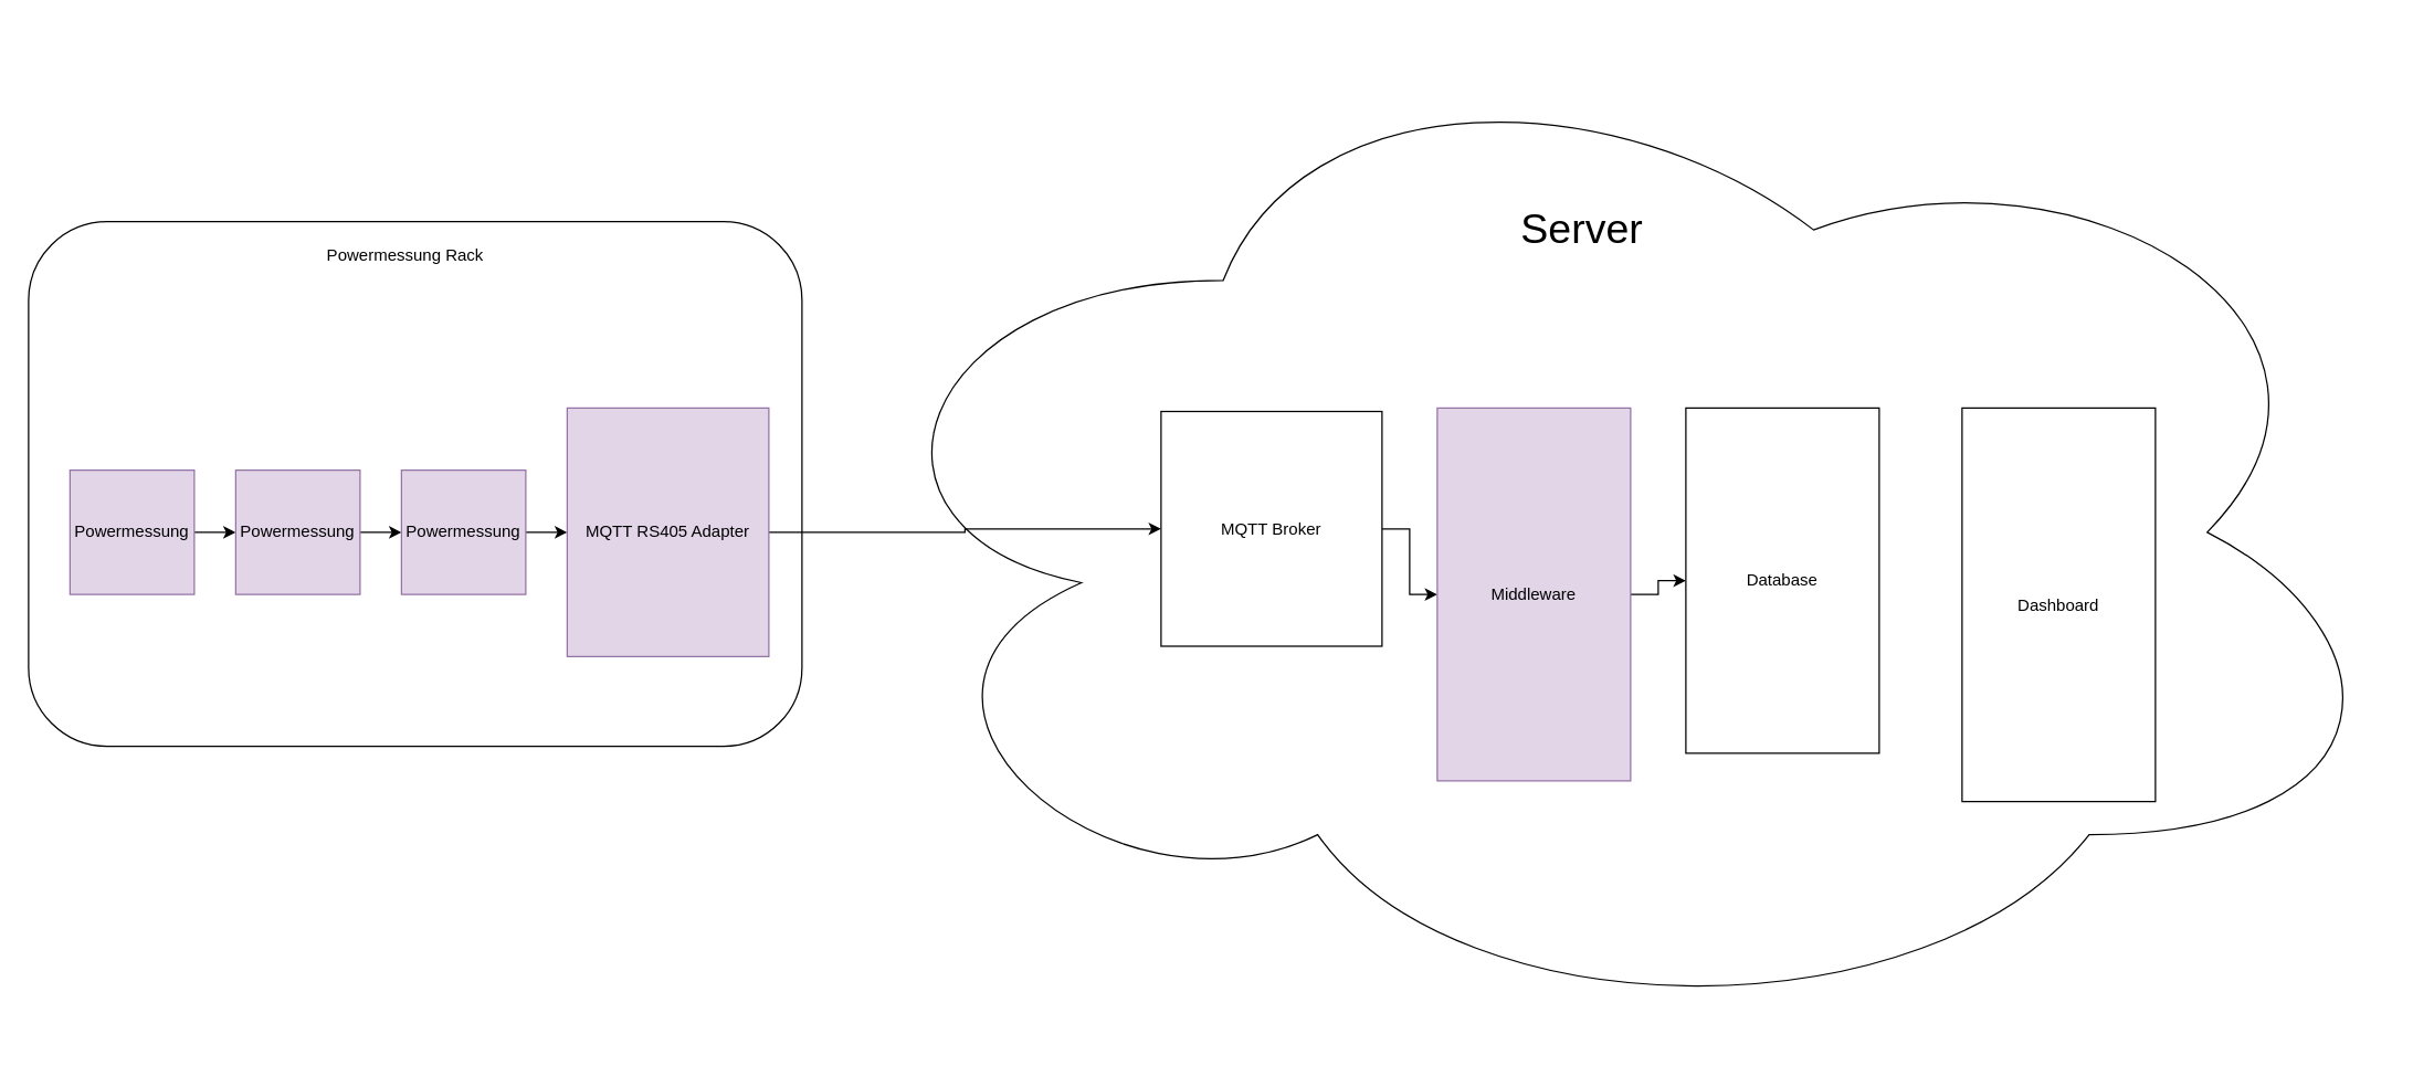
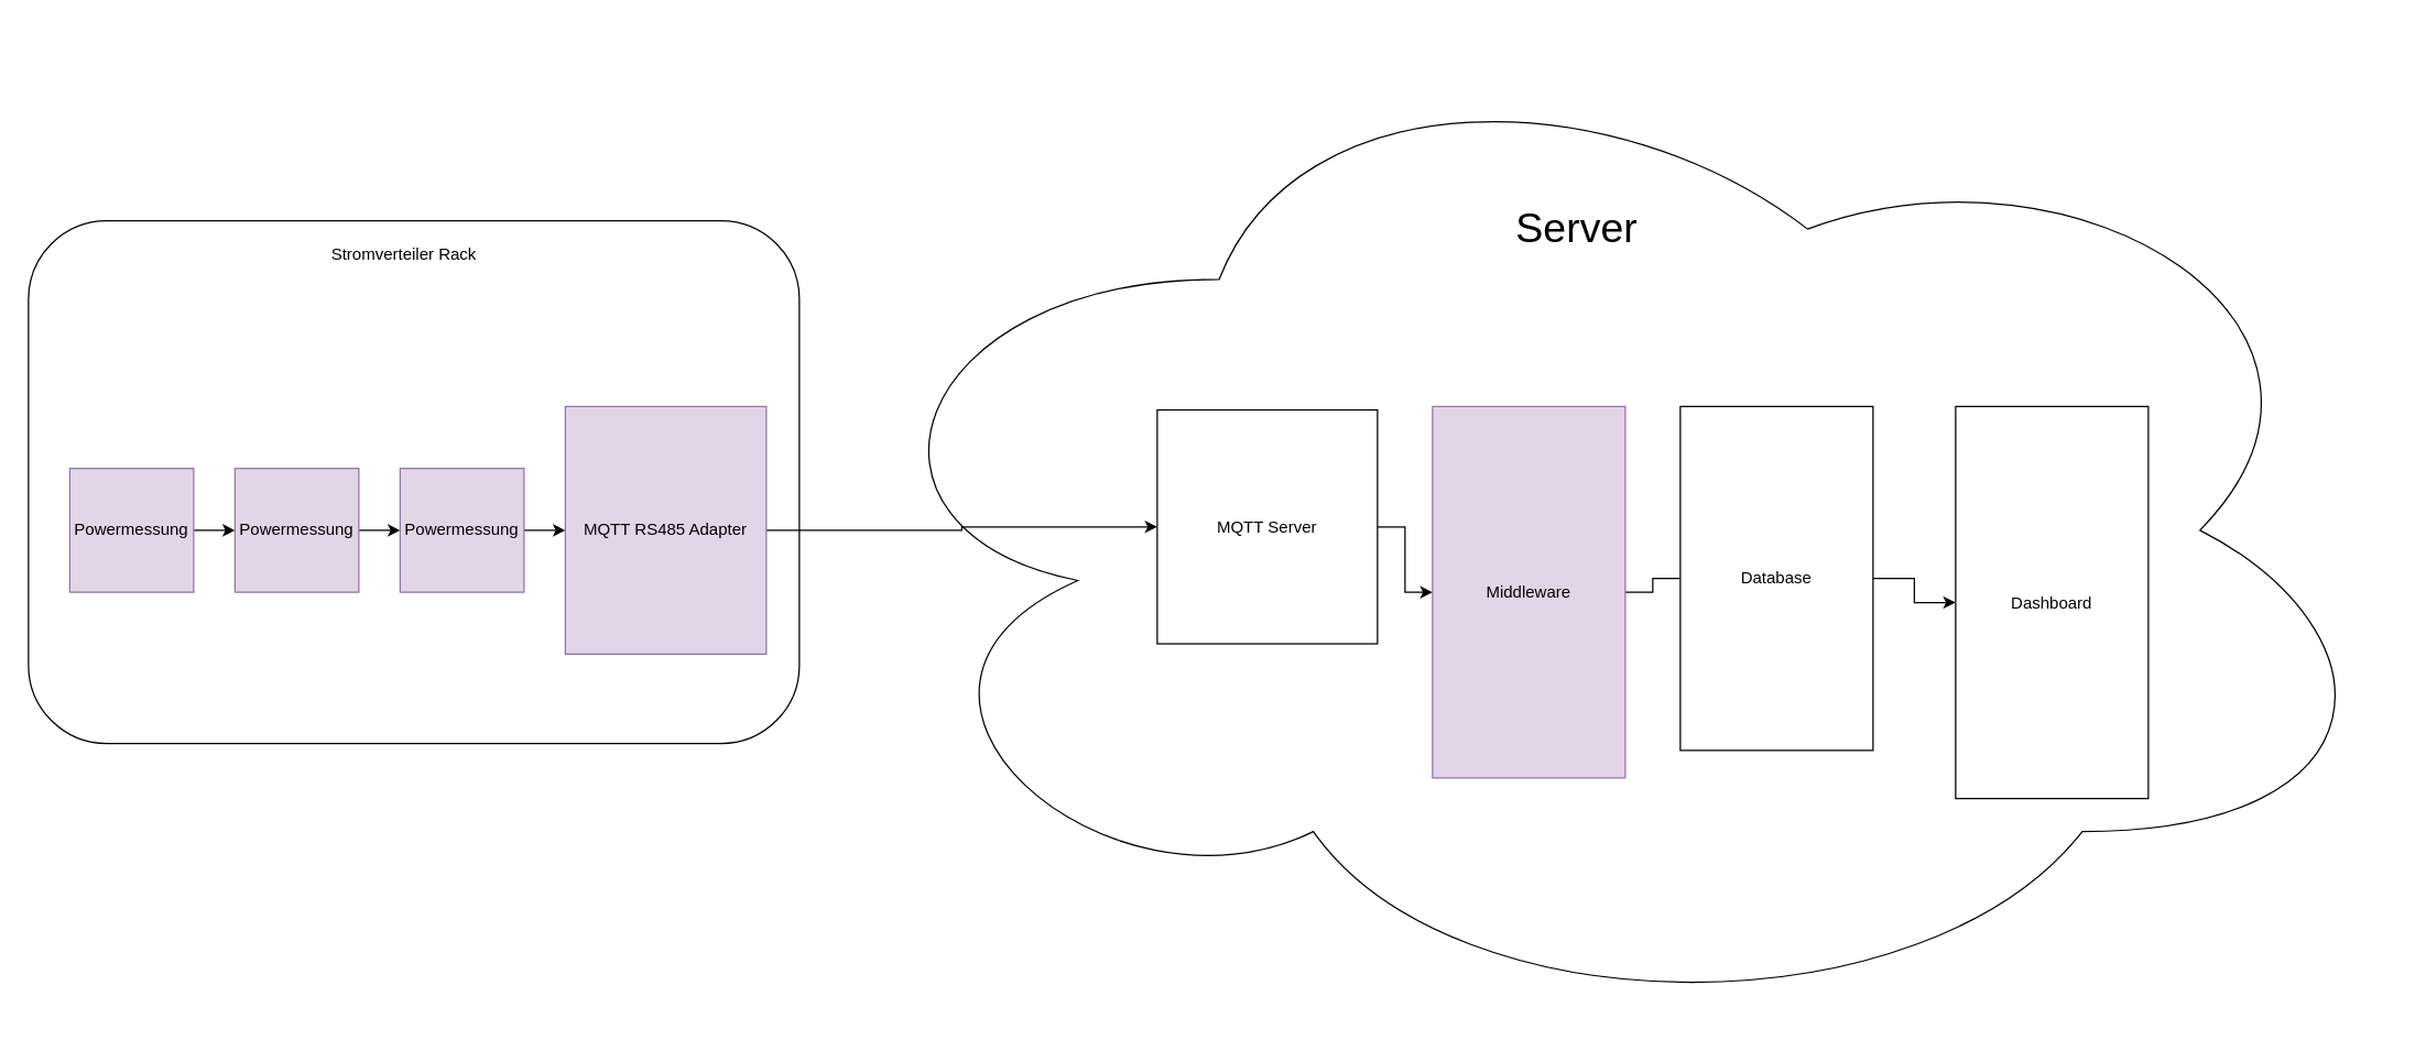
  <mxCell id="0" />
  <mxCell id="1" parent="0" />
  <mxCell id="2" value="" style="rounded=1;whiteSpace=wrap;html=1;" parent="1" vertex="1"><mxGeometry x="20" y="160" width="560" height="380" as="geometry" /></mxCell>
  <mxCell id="3" value="" style="ellipse;shape=cloud;whiteSpace=wrap;html=1;" parent="1" vertex="1"><mxGeometry x="600" y="20" width="1140" height="730" as="geometry" /></mxCell>
  <mxCell id="4" style="edgeStyle=orthogonalEdgeStyle;rounded=0;orthogonalLoop=1;jettySize=auto;html=1;entryX=0;entryY=0.5;entryDx=0;entryDy=0;" parent="1" source="5" target="7" edge="1"><mxGeometry relative="1" as="geometry" /></mxCell>
  <mxCell id="5" value="Powermessung" style="rounded=0;whiteSpace=wrap;html=1;fillColor=#e1d5e7;strokeColor=#9673a6;" parent="1" vertex="1"><mxGeometry x="50" y="340" width="90" height="90" as="geometry" /></mxCell>
  <mxCell id="6" style="edgeStyle=orthogonalEdgeStyle;rounded=0;orthogonalLoop=1;jettySize=auto;html=1;entryX=0;entryY=0.5;entryDx=0;entryDy=0;" parent="1" source="7" target="9" edge="1"><mxGeometry relative="1" as="geometry" /></mxCell>
  <mxCell id="7" value="Powermessung" style="rounded=0;whiteSpace=wrap;html=1;fillColor=#e1d5e7;strokeColor=#9673a6;" parent="1" vertex="1"><mxGeometry x="170" y="340" width="90" height="90" as="geometry" /></mxCell>
  <mxCell id="8" style="edgeStyle=orthogonalEdgeStyle;rounded=0;orthogonalLoop=1;jettySize=auto;html=1;" parent="1" source="9" target="11" edge="1"><mxGeometry relative="1" as="geometry" /></mxCell>
  <mxCell id="9" value="Powermessung" style="rounded=0;whiteSpace=wrap;html=1;fillColor=#e1d5e7;strokeColor=#9673a6;" parent="1" vertex="1"><mxGeometry x="290" y="340" width="90" height="90" as="geometry" /></mxCell>
  <mxCell id="10" style="edgeStyle=orthogonalEdgeStyle;rounded=0;orthogonalLoop=1;jettySize=auto;html=1;entryX=0;entryY=0.5;entryDx=0;entryDy=0;" parent="1" source="11" target="13" edge="1"><mxGeometry relative="1" as="geometry" /></mxCell>
- <mxCell id="11" value="MQTT RS405 Adapter" style="rounded=0;whiteSpace=wrap;html=1;fillColor=#e1d5e7;strokeColor=#9673a6;" parent="1" vertex="1"><mxGeometry x="410" y="295" width="146" height="180" as="geometry" /></mxCell>
+ <mxCell id="11" value="MQTT RS485 Adapter" style="rounded=0;whiteSpace=wrap;html=1;fillColor=#e1d5e7;strokeColor=#9673a6;" parent="1" vertex="1"><mxGeometry x="410" y="295" width="146" height="180" as="geometry" /></mxCell>
  <mxCell id="12" style="edgeStyle=orthogonalEdgeStyle;rounded=0;orthogonalLoop=1;jettySize=auto;html=1;entryX=0;entryY=0.5;entryDx=0;entryDy=0;" parent="1" source="13" target="15" edge="1"><mxGeometry relative="1" as="geometry" /></mxCell>
- <mxCell id="13" value="MQTT Broker " style="rounded=0;whiteSpace=wrap;html=1;" parent="1" vertex="1"><mxGeometry x="840" y="297.5" width="160" height="170" as="geometry" /></mxCell>
- <mxCell id="14" style="edgeStyle=orthogonalEdgeStyle;rounded=0;orthogonalLoop=1;jettySize=auto;html=1;entryX=0;entryY=0.5;entryDx=0;entryDy=0;" parent="1" source="15" target="17" edge="1"><mxGeometry relative="1" as="geometry" /></mxCell>
+ <mxCell id="13" value="MQTT Server " style="rounded=0;whiteSpace=wrap;html=1;" parent="1" vertex="1"><mxGeometry x="840" y="297.5" width="160" height="170" as="geometry" /></mxCell>
+ <mxCell id="14" style="edgeStyle=orthogonalEdgeStyle;rounded=0;orthogonalLoop=1;jettySize=auto;html=1;entryX=0;entryY=0.5;entryDx=0;entryDy=0;endArrow=none;" parent="1" source="15" target="17" edge="1"><mxGeometry relative="1" as="geometry" /></mxCell>
  <mxCell id="15" value="Middleware" style="rounded=0;whiteSpace=wrap;html=1;fillColor=#e1d5e7;strokeColor=#9673a6;" parent="1" vertex="1"><mxGeometry x="1040" y="295" width="140" height="270" as="geometry" /></mxCell>
+ <mxCell id="16" style="edgeStyle=orthogonalEdgeStyle;rounded=0;orthogonalLoop=1;jettySize=auto;html=1;entryX=0;entryY=0.5;entryDx=0;entryDy=0;" parent="1" source="17" target="18" edge="1"><mxGeometry relative="1" as="geometry" /></mxCell>
  <mxCell id="17" value="Database" style="rounded=0;whiteSpace=wrap;html=1;" parent="1" vertex="1"><mxGeometry x="1220" y="295" width="140" height="250" as="geometry" /></mxCell>
  <mxCell id="18" value="Dashboard" style="rounded=0;whiteSpace=wrap;html=1;" parent="1" vertex="1"><mxGeometry x="1420" y="295" width="140" height="285" as="geometry" /></mxCell>
- <mxCell id="19" value="Powermessung Rack" style="text;html=1;align=center;verticalAlign=middle;whiteSpace=wrap;rounded=0;" parent="1" vertex="1"><mxGeometry x="183" y="170" width="220" height="30" as="geometry" /></mxCell>
+ <mxCell id="19" value="Stromverteiler Rack" style="text;html=1;align=center;verticalAlign=middle;whiteSpace=wrap;rounded=0;" parent="1" vertex="1"><mxGeometry x="183" y="170" width="220" height="30" as="geometry" /></mxCell>
  <mxCell id="20" value="&lt;font style=&quot;font-size: 30px;&quot;&gt;Server&lt;/font&gt;" style="text;html=1;align=center;verticalAlign=middle;whiteSpace=wrap;rounded=0;" parent="1" vertex="1"><mxGeometry x="1115" y="150" width="60" height="30" as="geometry" /></mxCell>
